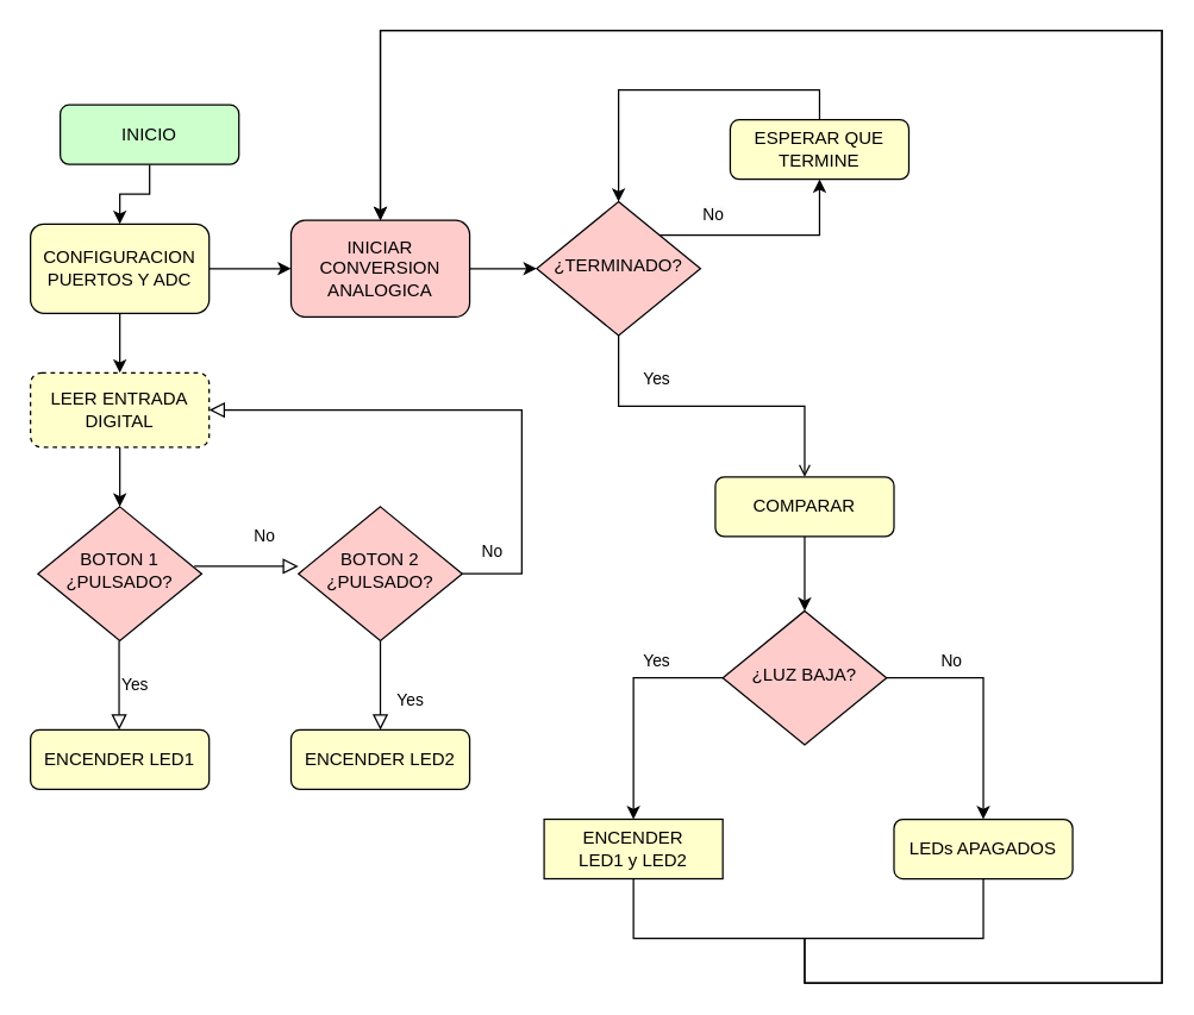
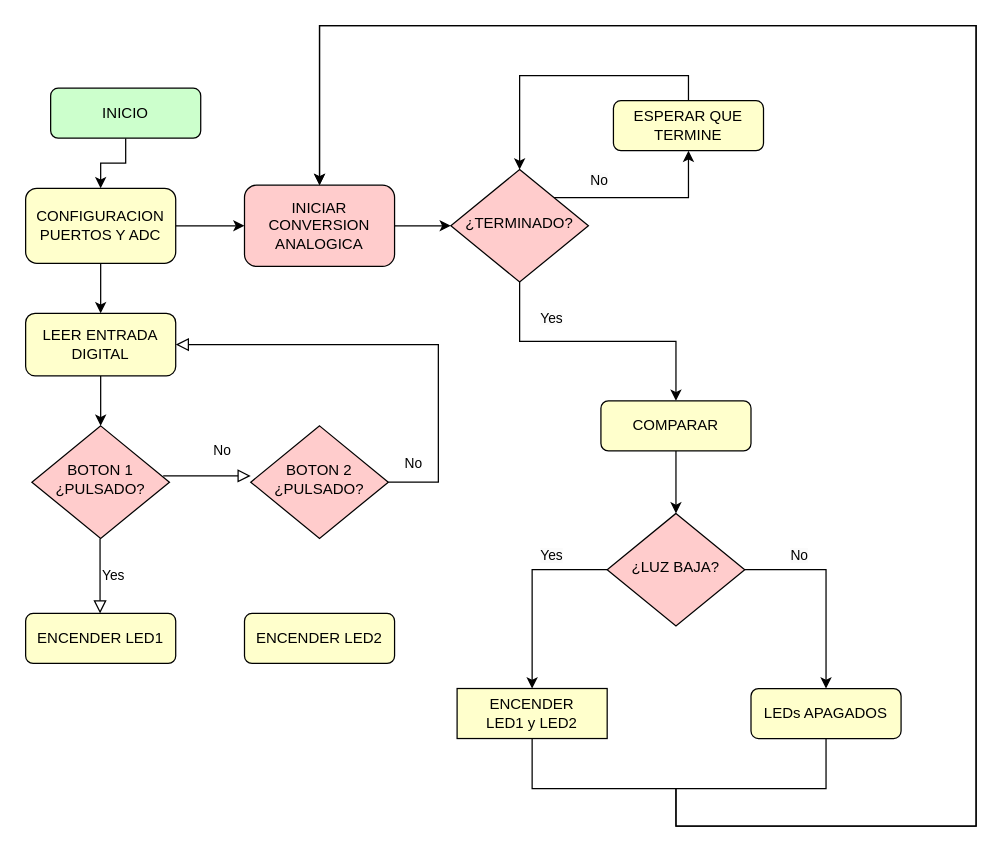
  <mxCell id="0" />
  <mxCell id="1" parent="0" />
  <mxCell id="2" value="No" style="rounded=0;html=1;jettySize=auto;orthogonalLoop=1;fontSize=11;endArrow=block;endFill=0;endSize=8;strokeWidth=1;shadow=0;labelBackgroundColor=none;edgeStyle=orthogonalEdgeStyle;" edge="1" parent="1"><mxGeometry x="0.333" y="20" relative="1" as="geometry"><mxPoint as="offset" /><mxPoint x="130" y="380" as="sourcePoint" /><mxPoint x="200" y="380" as="targetPoint" /></mxGeometry></mxCell>
  <mxCell id="3" style="edgeStyle=orthogonalEdgeStyle;rounded=0;orthogonalLoop=1;jettySize=auto;html=1;exitX=0.5;exitY=1;exitDx=0;exitDy=0;entryX=0.5;entryY=0;entryDx=0;entryDy=0;" edge="1" parent="1" source="4" target="12"><mxGeometry relative="1" as="geometry" /></mxCell>
  <mxCell id="4" value="INICIO" style="rounded=1;whiteSpace=wrap;html=1;fontSize=12;glass=0;strokeWidth=1;shadow=0;fillColor=#CCFFCC;" parent="1" vertex="1"><mxGeometry x="40" y="70" width="120" height="40" as="geometry" /></mxCell>
  <mxCell id="5" value="BOTON 1&lt;br&gt;¿PULSADO?" style="rhombus;whiteSpace=wrap;html=1;shadow=0;fontFamily=Helvetica;fontSize=12;align=center;strokeWidth=1;spacing=6;spacingTop=-4;fillColor=#FFCCCC;" parent="1" vertex="1"><mxGeometry x="25" y="340" width="110" height="90" as="geometry" /></mxCell>
- <mxCell id="6" value="Yes" style="rounded=0;html=1;jettySize=auto;orthogonalLoop=1;fontSize=11;endArrow=block;endFill=0;endSize=8;strokeWidth=1;shadow=0;labelBackgroundColor=none;edgeStyle=orthogonalEdgeStyle;exitX=0.5;exitY=1;exitDx=0;exitDy=0;" parent="1" source="8" target="9" edge="1"><mxGeometry x="0.333" y="20" relative="1" as="geometry"><mxPoint as="offset" /><mxPoint x="265" y="430" as="sourcePoint" /></mxGeometry></mxCell>
  <mxCell id="7" value="No" style="edgeStyle=orthogonalEdgeStyle;rounded=0;html=1;jettySize=auto;orthogonalLoop=1;fontSize=11;endArrow=block;endFill=0;endSize=8;strokeWidth=1;shadow=0;labelBackgroundColor=none;entryX=1;entryY=0.5;entryDx=0;entryDy=0;" parent="1" source="8" target="14" edge="1"><mxGeometry x="-0.889" y="15" relative="1" as="geometry"><mxPoint as="offset" /><mxPoint x="360" y="250" as="targetPoint" /><Array as="points"><mxPoint x="350" y="385" /><mxPoint x="350" y="275" /></Array></mxGeometry></mxCell>
  <mxCell id="8" value="BOTON 2&lt;br&gt;¿PULSADO?" style="rhombus;whiteSpace=wrap;html=1;shadow=0;fontFamily=Helvetica;fontSize=12;align=center;strokeWidth=1;spacing=6;spacingTop=-4;fillColor=#FFCCCC;" parent="1" vertex="1"><mxGeometry x="200" y="340" width="110" height="90" as="geometry" /></mxCell>
  <mxCell id="9" value="ENCENDER LED2" style="rounded=1;whiteSpace=wrap;html=1;fontSize=12;glass=0;strokeWidth=1;shadow=0;fillColor=#FFFFCC;" parent="1" vertex="1"><mxGeometry x="195" y="490" width="120" height="40" as="geometry" /></mxCell>
  <mxCell id="10" style="edgeStyle=orthogonalEdgeStyle;rounded=0;orthogonalLoop=1;jettySize=auto;html=1;exitX=0.5;exitY=1;exitDx=0;exitDy=0;entryX=0.5;entryY=0;entryDx=0;entryDy=0;" edge="1" parent="1" source="12" target="14"><mxGeometry relative="1" as="geometry" /></mxCell>
  <mxCell id="11" style="edgeStyle=orthogonalEdgeStyle;rounded=0;orthogonalLoop=1;jettySize=auto;html=1;exitX=1;exitY=0.5;exitDx=0;exitDy=0;entryX=0;entryY=0.5;entryDx=0;entryDy=0;" edge="1" parent="1" source="12" target="18"><mxGeometry relative="1" as="geometry"><mxPoint x="150" y="180" as="targetPoint" /></mxGeometry></mxCell>
  <mxCell id="12" value="CONFIGURACION PUERTOS Y ADC" style="rounded=1;whiteSpace=wrap;html=1;fontSize=12;glass=0;strokeWidth=1;shadow=0;fillColor=#FFFFCC;" vertex="1" parent="1"><mxGeometry x="20" y="150" width="120" height="60" as="geometry" /></mxCell>
  <mxCell id="13" style="edgeStyle=orthogonalEdgeStyle;rounded=0;orthogonalLoop=1;jettySize=auto;html=1;exitX=0.5;exitY=1;exitDx=0;exitDy=0;entryX=0.5;entryY=0;entryDx=0;entryDy=0;" edge="1" parent="1" source="14" target="5"><mxGeometry relative="1" as="geometry" /></mxCell>
- <mxCell id="14" value="LEER ENTRADA DIGITAL" style="rounded=1;whiteSpace=wrap;html=1;fontSize=12;glass=0;strokeWidth=1;shadow=0;fillColor=#FFFFCC;dashed=1;" vertex="1" parent="1"><mxGeometry x="20" y="250" width="120" height="50" as="geometry" /></mxCell>
+ <mxCell id="14" value="LEER ENTRADA DIGITAL" style="rounded=1;whiteSpace=wrap;html=1;fontSize=12;glass=0;strokeWidth=1;shadow=0;fillColor=#FFFFCC;" vertex="1" parent="1"><mxGeometry x="20" y="250" width="120" height="50" as="geometry" /></mxCell>
  <mxCell id="15" value="Yes" style="edgeStyle=orthogonalEdgeStyle;rounded=0;html=1;jettySize=auto;orthogonalLoop=1;fontSize=11;endArrow=block;endFill=0;endSize=8;strokeWidth=1;shadow=0;labelBackgroundColor=none;" edge="1" parent="1"><mxGeometry y="10" relative="1" as="geometry"><mxPoint as="offset" /><mxPoint x="79.5" y="430" as="sourcePoint" /><mxPoint x="79.5" y="490" as="targetPoint" /></mxGeometry></mxCell>
  <mxCell id="16" value="ENCENDER LED1" style="rounded=1;whiteSpace=wrap;html=1;fontSize=12;glass=0;strokeWidth=1;shadow=0;fillColor=#FFFFCC;" vertex="1" parent="1"><mxGeometry x="20" y="490" width="120" height="40" as="geometry" /></mxCell>
  <mxCell id="17" style="edgeStyle=orthogonalEdgeStyle;rounded=0;orthogonalLoop=1;jettySize=auto;html=1;exitX=1;exitY=0.5;exitDx=0;exitDy=0;entryX=0;entryY=0.5;entryDx=0;entryDy=0;" edge="1" parent="1" source="18" target="21"><mxGeometry relative="1" as="geometry" /></mxCell>
  <mxCell id="18" value="INICIAR CONVERSION ANALOGICA" style="rounded=1;whiteSpace=wrap;html=1;fontSize=12;glass=0;strokeWidth=1;shadow=0;fillColor=#ffcccc;" vertex="1" parent="1"><mxGeometry x="195" y="147.5" width="120" height="65" as="geometry" /></mxCell>
  <mxCell id="19" style="edgeStyle=orthogonalEdgeStyle;rounded=0;orthogonalLoop=1;jettySize=auto;html=1;exitX=1;exitY=0;exitDx=0;exitDy=0;entryX=0.5;entryY=1;entryDx=0;entryDy=0;" edge="1" parent="1" source="21" target="25"><mxGeometry relative="1" as="geometry" /></mxCell>
- <mxCell id="20" style="edgeStyle=orthogonalEdgeStyle;rounded=0;orthogonalLoop=1;jettySize=auto;html=1;exitX=0.5;exitY=1;exitDx=0;exitDy=0;entryX=0.5;entryY=0;entryDx=0;entryDy=0;endArrow=open;" edge="1" parent="1" source="21" target="23"><mxGeometry relative="1" as="geometry" /></mxCell>
+ <mxCell id="20" style="edgeStyle=orthogonalEdgeStyle;rounded=0;orthogonalLoop=1;jettySize=auto;html=1;exitX=0.5;exitY=1;exitDx=0;exitDy=0;entryX=0.5;entryY=0;entryDx=0;entryDy=0;" edge="1" parent="1" source="21" target="23"><mxGeometry relative="1" as="geometry" /></mxCell>
  <mxCell id="21" value="¿TERMINADO?" style="rhombus;whiteSpace=wrap;html=1;shadow=0;fontFamily=Helvetica;fontSize=12;align=center;strokeWidth=1;spacing=6;spacingTop=-4;fillColor=#FFCCCC;" vertex="1" parent="1"><mxGeometry x="360" y="135" width="110" height="90" as="geometry" /></mxCell>
  <mxCell id="22" style="edgeStyle=orthogonalEdgeStyle;rounded=0;orthogonalLoop=1;jettySize=auto;html=1;exitX=0.5;exitY=1;exitDx=0;exitDy=0;entryX=0.5;entryY=0;entryDx=0;entryDy=0;" edge="1" parent="1" source="23" target="30"><mxGeometry relative="1" as="geometry" /></mxCell>
  <mxCell id="23" value="COMPARAR" style="rounded=1;whiteSpace=wrap;html=1;fontSize=12;glass=0;strokeWidth=1;shadow=0;fillColor=#FFFFCC;" vertex="1" parent="1"><mxGeometry x="480" y="320" width="120" height="40" as="geometry" /></mxCell>
  <mxCell id="24" style="edgeStyle=orthogonalEdgeStyle;rounded=0;orthogonalLoop=1;jettySize=auto;html=1;exitX=0.5;exitY=0;exitDx=0;exitDy=0;entryX=0.5;entryY=0;entryDx=0;entryDy=0;" edge="1" parent="1" source="25" target="21"><mxGeometry relative="1" as="geometry" /></mxCell>
  <mxCell id="25" value="ESPERAR QUE TERMINE" style="rounded=1;whiteSpace=wrap;html=1;fontSize=12;glass=0;strokeWidth=1;shadow=0;fillColor=#FFFFCC;" vertex="1" parent="1"><mxGeometry x="490" y="80" width="120" height="40" as="geometry" /></mxCell>
  <mxCell id="26" value="&lt;span style=&quot;color: rgb(0, 0, 0); font-family: Helvetica; font-size: 11px; font-style: normal; font-variant-ligatures: normal; font-variant-caps: normal; font-weight: 400; letter-spacing: normal; orphans: 2; text-align: center; text-indent: 0px; text-transform: none; widows: 2; word-spacing: 0px; -webkit-text-stroke-width: 0px; background-color: rgb(251, 251, 251); text-decoration-thickness: initial; text-decoration-style: initial; text-decoration-color: initial; float: none; display: inline !important;&quot;&gt;No&lt;/span&gt;" style="text;whiteSpace=wrap;html=1;" vertex="1" parent="1"><mxGeometry x="470" y="130" width="20" height="30" as="geometry" /></mxCell>
  <mxCell id="27" value="&lt;span style=&quot;color: rgb(0, 0, 0); font-family: Helvetica; font-size: 11px; font-style: normal; font-variant-ligatures: normal; font-variant-caps: normal; font-weight: 400; letter-spacing: normal; orphans: 2; text-align: center; text-indent: 0px; text-transform: none; widows: 2; word-spacing: 0px; -webkit-text-stroke-width: 0px; background-color: rgb(251, 251, 251); text-decoration-thickness: initial; text-decoration-style: initial; text-decoration-color: initial; float: none; display: inline !important;&quot;&gt;Yes&lt;/span&gt;" style="text;whiteSpace=wrap;html=1;" vertex="1" parent="1"><mxGeometry x="430" y="240" width="20" height="30" as="geometry" /></mxCell>
  <mxCell id="28" style="edgeStyle=orthogonalEdgeStyle;rounded=0;orthogonalLoop=1;jettySize=auto;html=1;exitX=0;exitY=0.5;exitDx=0;exitDy=0;entryX=0.5;entryY=0;entryDx=0;entryDy=0;" edge="1" parent="1" source="30" target="32"><mxGeometry relative="1" as="geometry" /></mxCell>
  <mxCell id="29" style="edgeStyle=orthogonalEdgeStyle;rounded=0;orthogonalLoop=1;jettySize=auto;html=1;exitX=1;exitY=0.5;exitDx=0;exitDy=0;" edge="1" parent="1" source="30" target="34"><mxGeometry relative="1" as="geometry" /></mxCell>
  <mxCell id="30" value="¿LUZ BAJA?" style="rhombus;whiteSpace=wrap;html=1;shadow=0;fontFamily=Helvetica;fontSize=12;align=center;strokeWidth=1;spacing=6;spacingTop=-4;fillColor=#FFCCCC;" vertex="1" parent="1"><mxGeometry x="485" y="410" width="110" height="90" as="geometry" /></mxCell>
  <mxCell id="31" style="edgeStyle=orthogonalEdgeStyle;rounded=0;orthogonalLoop=1;jettySize=auto;html=1;exitX=0.5;exitY=1;exitDx=0;exitDy=0;entryX=0.5;entryY=0;entryDx=0;entryDy=0;" edge="1" parent="1" source="32" target="18"><mxGeometry relative="1" as="geometry"><Array as="points"><mxPoint x="425" y="630" /><mxPoint x="540" y="630" /><mxPoint x="540" y="660" /><mxPoint x="780" y="660" /><mxPoint x="780" y="20" /><mxPoint x="255" y="20" /></Array></mxGeometry></mxCell>
  <mxCell id="32" value="ENCENDER &lt;br&gt;LED1 y LED2" style="whiteSpace=wrap;html=1;fontSize=12;glass=0;strokeWidth=1;shadow=0;fillColor=#FFFFCC;rounded=0;" vertex="1" parent="1"><mxGeometry x="365" y="550" width="120" height="40" as="geometry" /></mxCell>
  <mxCell id="33" style="edgeStyle=orthogonalEdgeStyle;rounded=0;orthogonalLoop=1;jettySize=auto;html=1;exitX=0.5;exitY=1;exitDx=0;exitDy=0;entryX=0.5;entryY=0;entryDx=0;entryDy=0;" edge="1" parent="1" source="34" target="18"><mxGeometry relative="1" as="geometry"><mxPoint x="540" y="670" as="targetPoint" /><Array as="points"><mxPoint x="660" y="630" /><mxPoint x="540" y="630" /><mxPoint x="540" y="660" /><mxPoint x="780" y="660" /><mxPoint x="780" y="20" /><mxPoint x="255" y="20" /></Array></mxGeometry></mxCell>
  <mxCell id="34" value="LEDs APAGADOS" style="rounded=1;whiteSpace=wrap;html=1;fontSize=12;glass=0;strokeWidth=1;shadow=0;fillColor=#FFFFCC;" vertex="1" parent="1"><mxGeometry x="600" y="550" width="120" height="40" as="geometry" /></mxCell>
  <mxCell id="35" value="&lt;span style=&quot;color: rgb(0, 0, 0); font-family: Helvetica; font-size: 11px; font-style: normal; font-variant-ligatures: normal; font-variant-caps: normal; font-weight: 400; letter-spacing: normal; orphans: 2; text-align: center; text-indent: 0px; text-transform: none; widows: 2; word-spacing: 0px; -webkit-text-stroke-width: 0px; background-color: rgb(251, 251, 251); text-decoration-thickness: initial; text-decoration-style: initial; text-decoration-color: initial; float: none; display: inline !important;&quot;&gt;Yes&lt;/span&gt;" style="text;whiteSpace=wrap;html=1;" vertex="1" parent="1"><mxGeometry x="430" y="430" width="20" height="20" as="geometry" /></mxCell>
  <mxCell id="36" value="&lt;span style=&quot;color: rgb(0, 0, 0); font-family: Helvetica; font-size: 11px; font-style: normal; font-variant-ligatures: normal; font-variant-caps: normal; font-weight: 400; letter-spacing: normal; orphans: 2; text-align: center; text-indent: 0px; text-transform: none; widows: 2; word-spacing: 0px; -webkit-text-stroke-width: 0px; background-color: rgb(251, 251, 251); text-decoration-thickness: initial; text-decoration-style: initial; text-decoration-color: initial; float: none; display: inline !important;&quot;&gt;No&lt;/span&gt;" style="text;whiteSpace=wrap;html=1;" vertex="1" parent="1"><mxGeometry x="630" y="430" width="20" height="20" as="geometry" /></mxCell>
